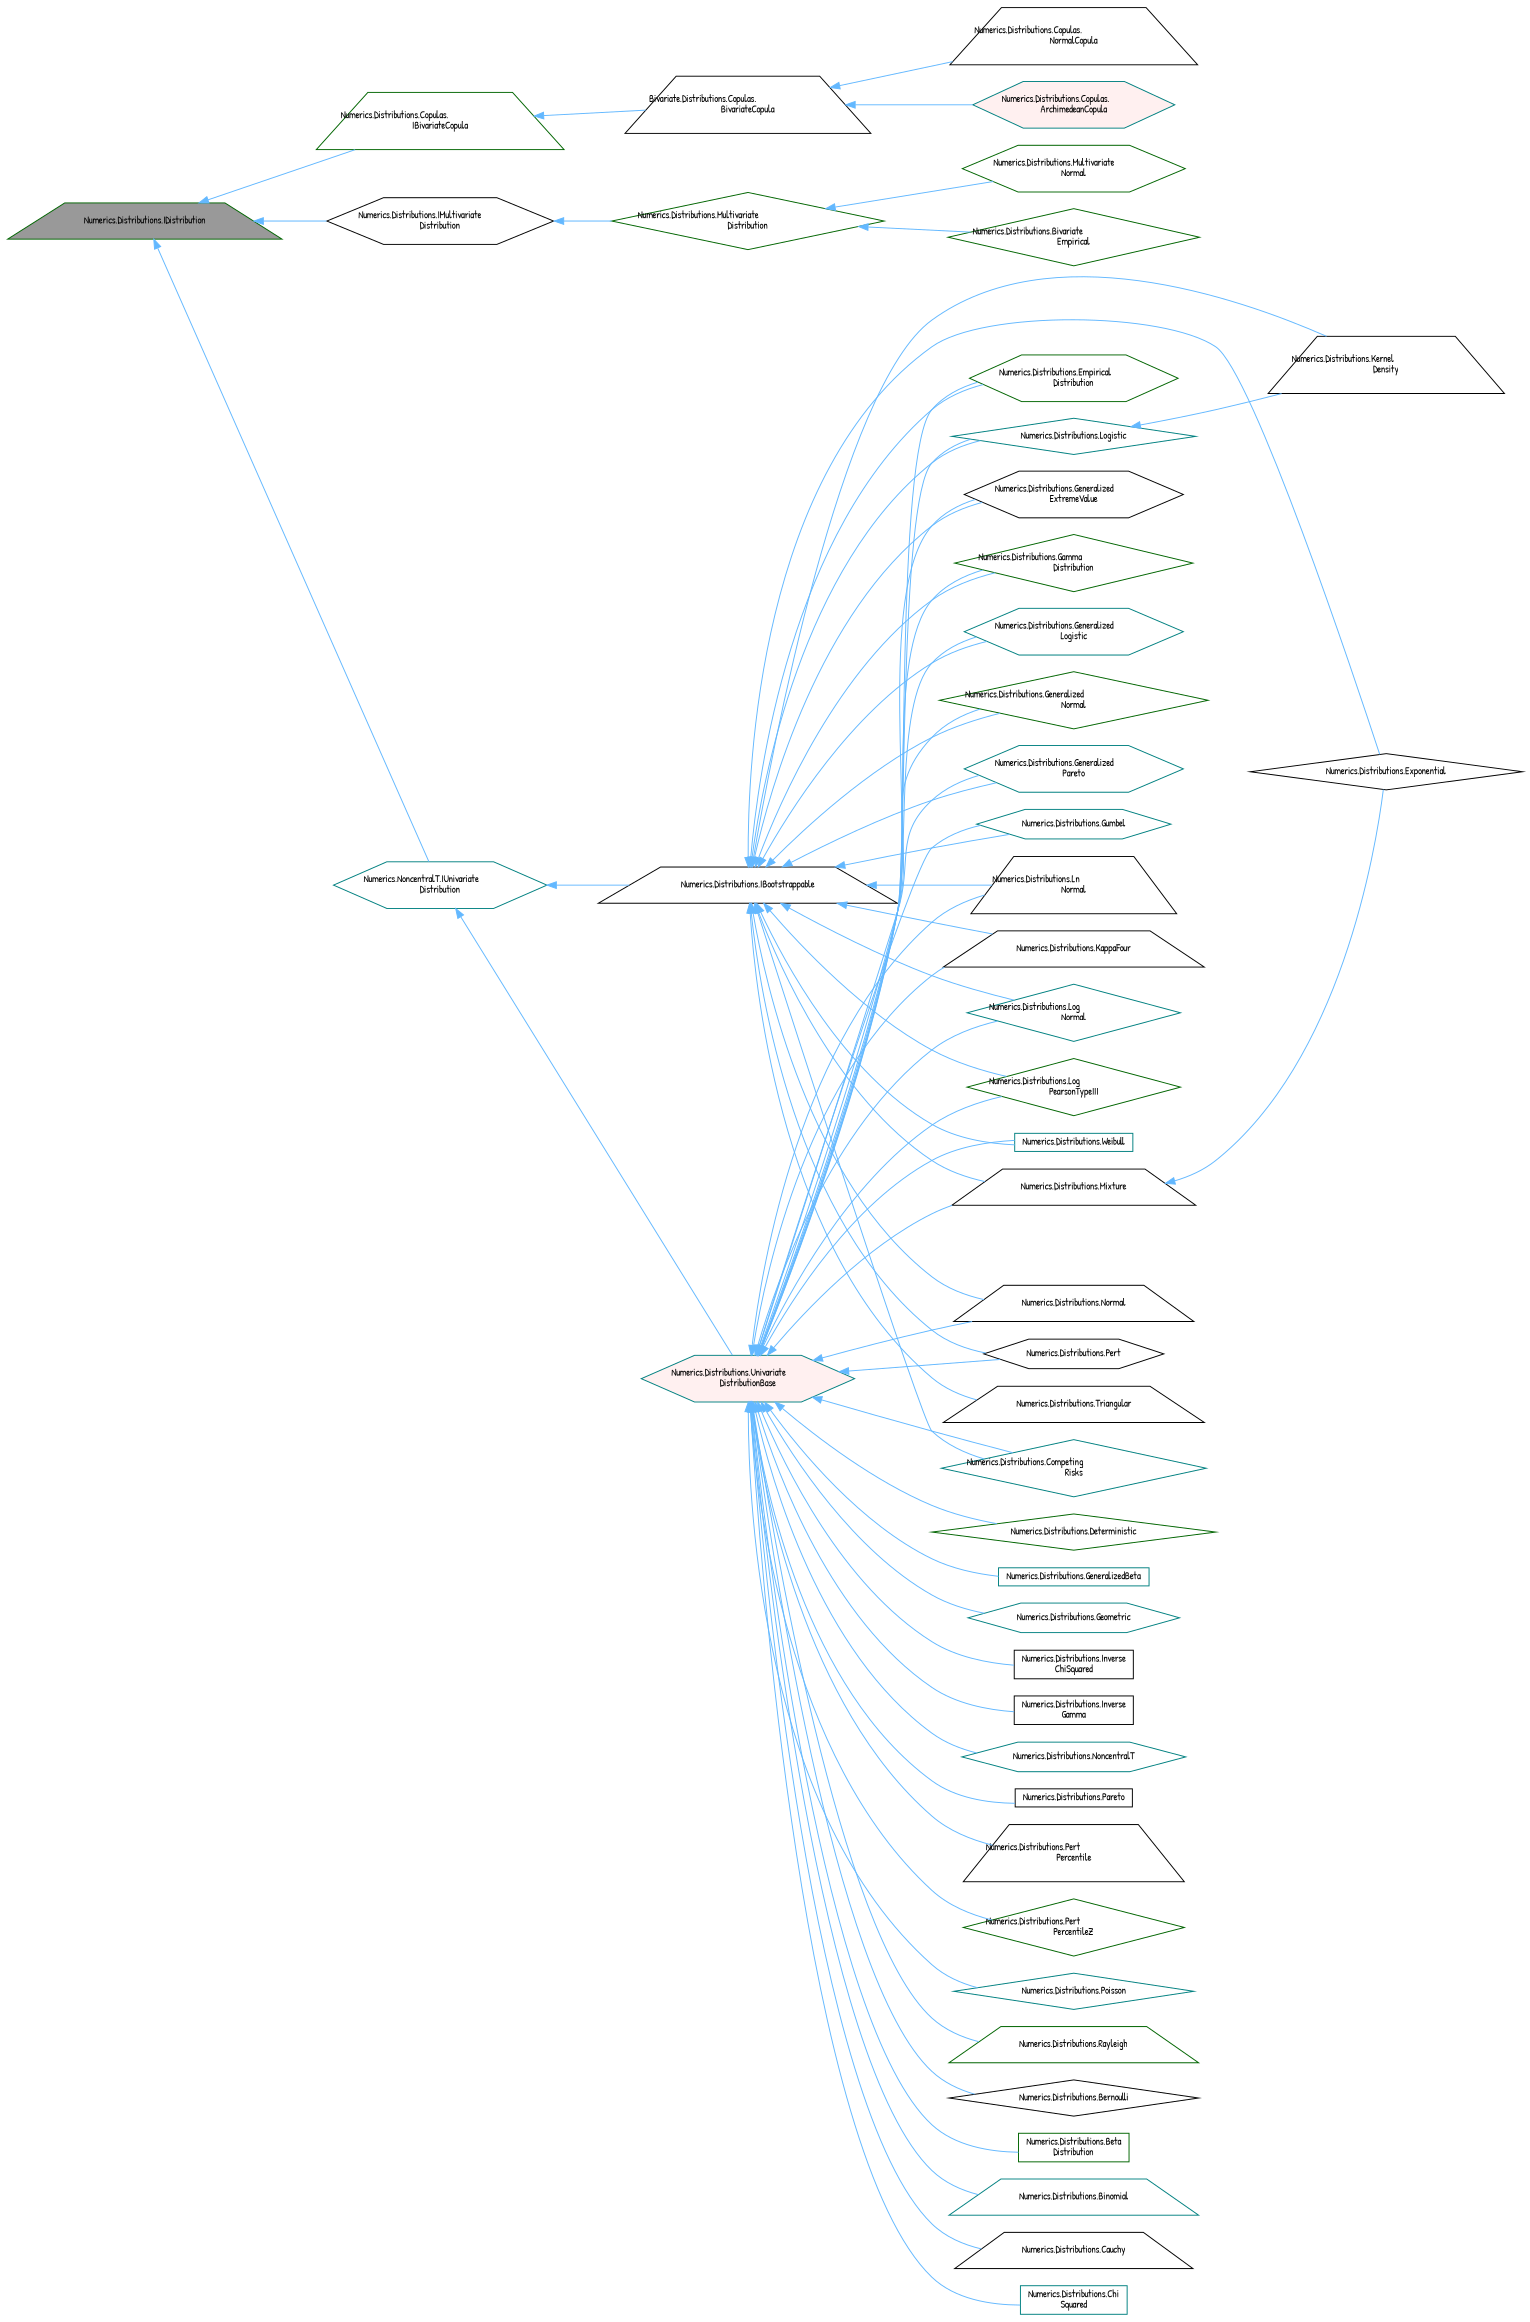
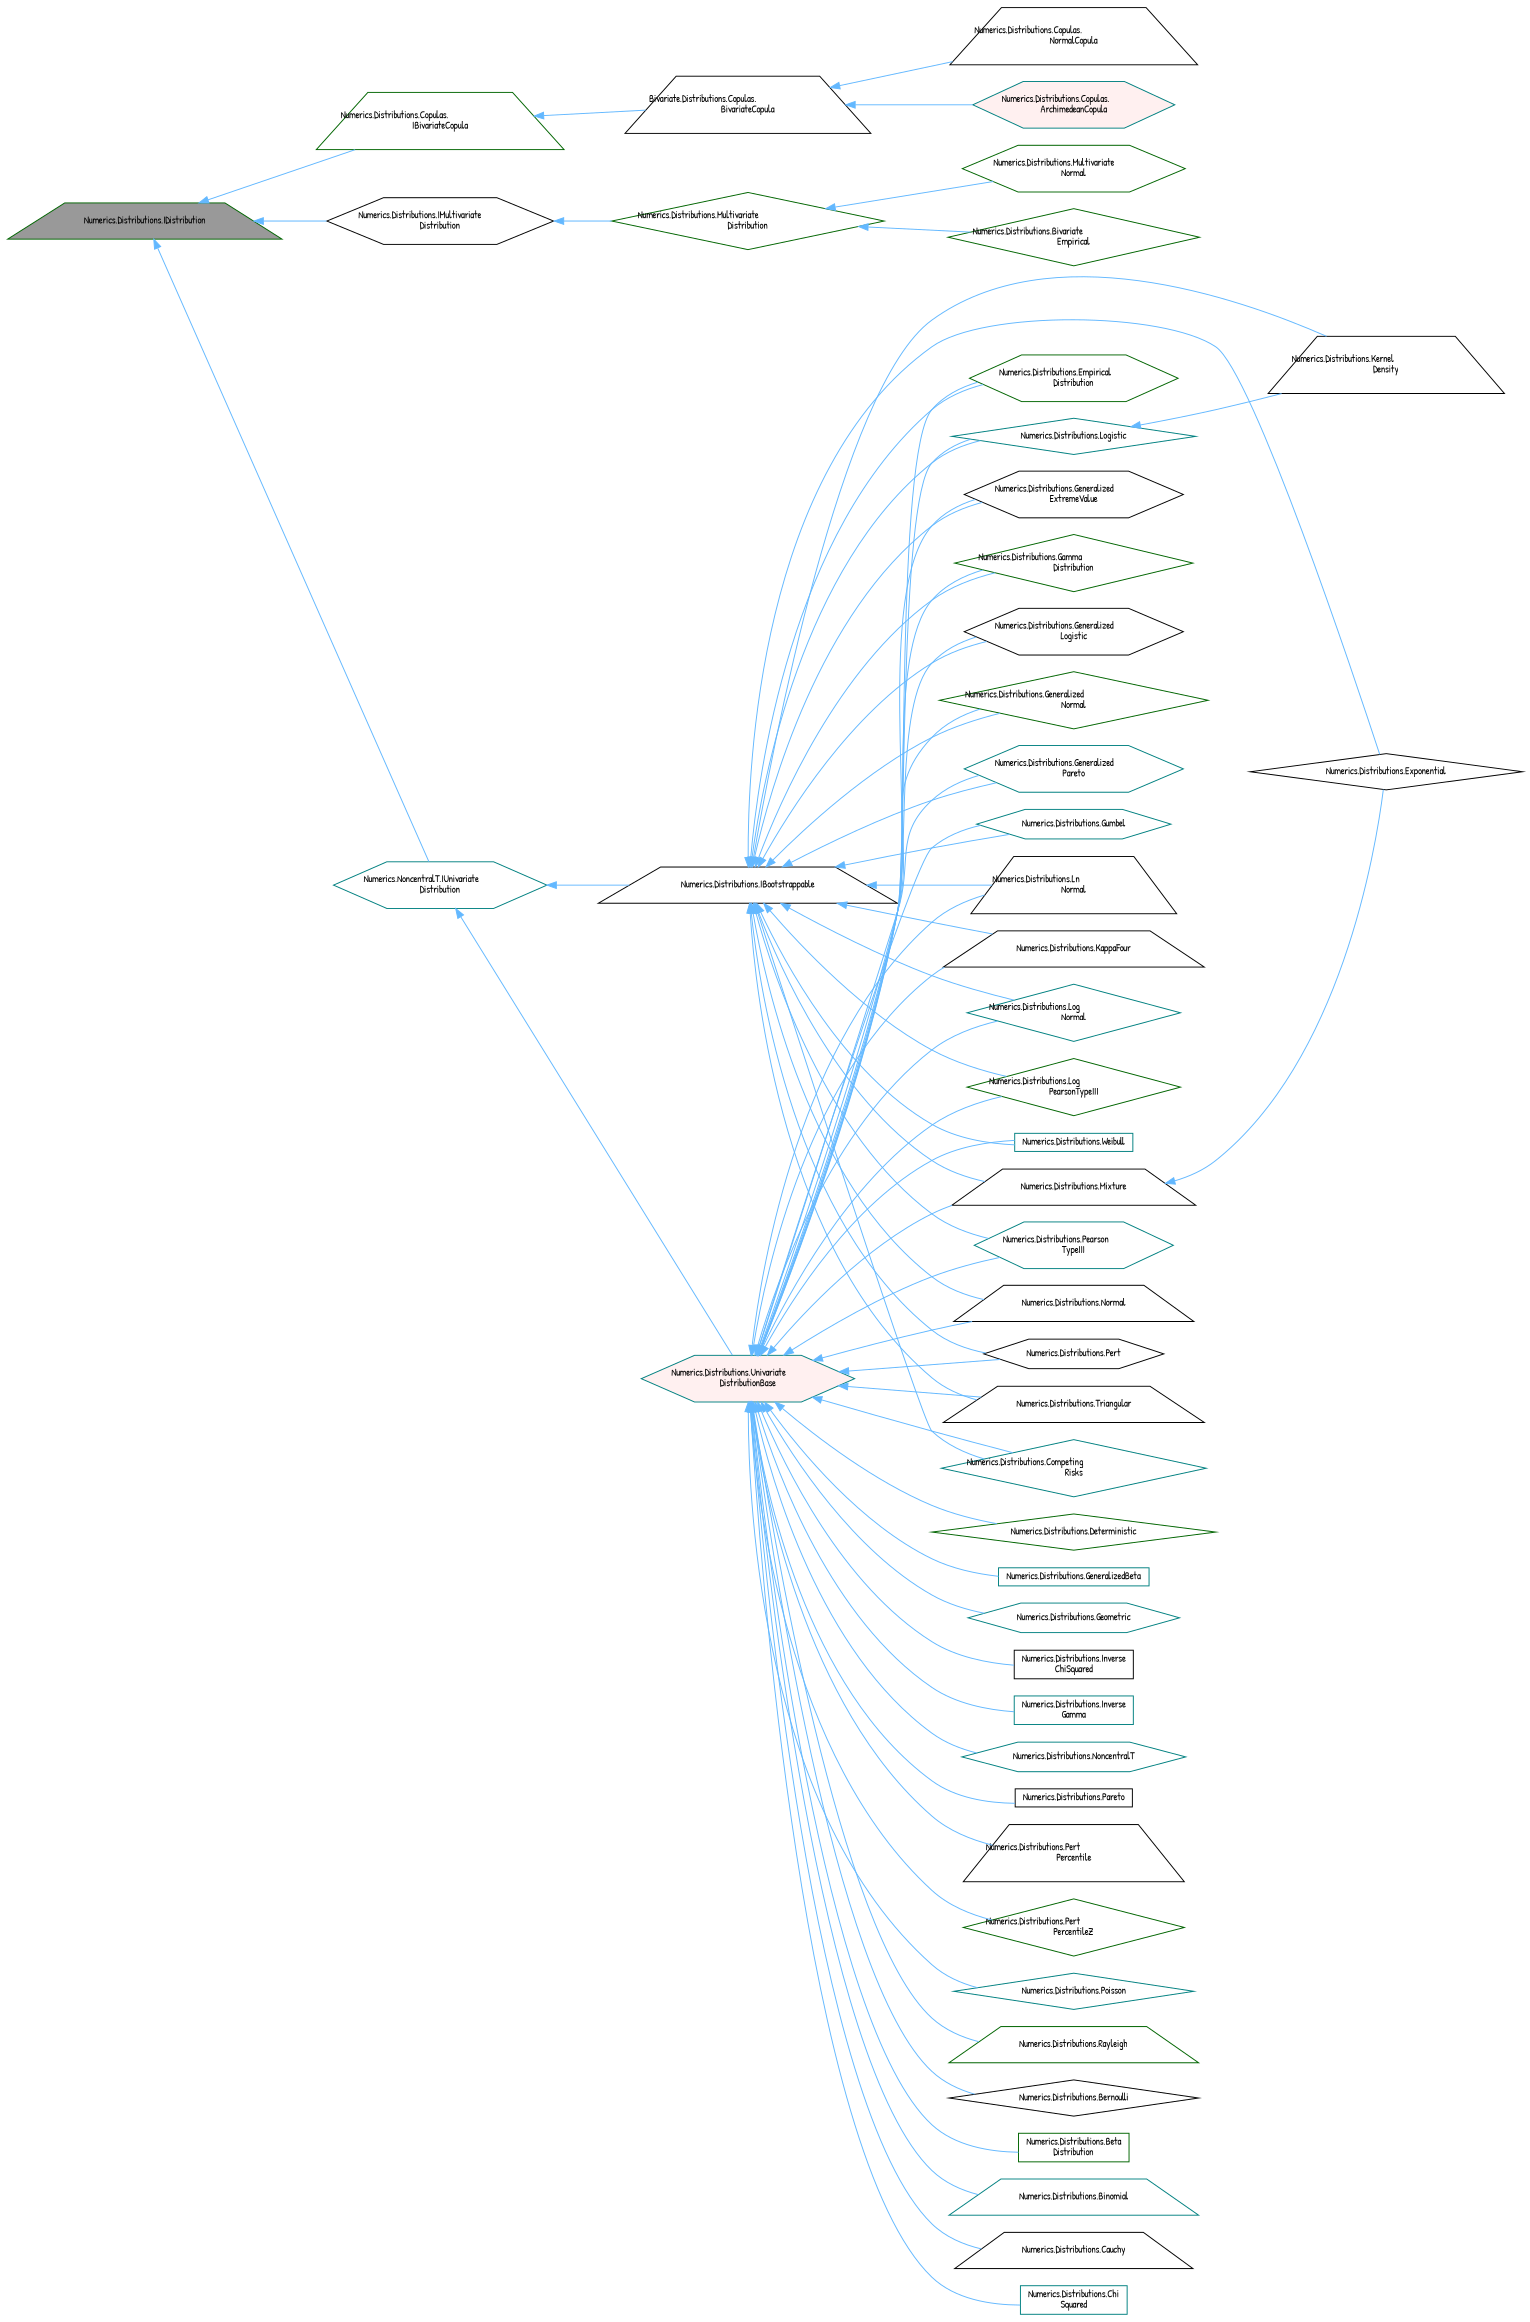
  digraph {
    fontname="Patrick Hand"
    rankdir=LR
    node [color=black fillcolor=white fontname="Patrick Hand" fontsize=10 shape=trapezium style=filled]
    edge [color=steelblue1 dir=back fontname="Patrick Hand" fontsize=10 labelfontname=Helvetica labelfontsize=10 style=solid]
    n1 [color=darkgreen fillcolor=grey60 fontcolor=black height=0.2 label="Numerics.Distributions.IDistribution" width=0.4]
    n2 [color=darkgreen height=0.2 label="Numerics.Distributions.Copulas.\lIBivariateCopula" width=0.4]
    n3 [height=0.2 label="Numerics.Distributions.IMultivariate\lDistribution" shape=hexagon width=0.4]
    n4 [color=teal height=0.2 label="Numerics.NoncentralT.IUnivariate\lDistribution" shape=hexagon width=0.4]
    n5 [height=0.2 label="Bivariate.Distributions.Copulas.\lBivariateCopula" width=0.4]
    n6 [color=darkgreen height=0.2 label="Numerics.Distributions.Multivariate\lDistribution" shape=diamond width=0.4]
    n7 [height=0.2 label="Numerics.Distributions.IBootstrappable" width=0.4]
    n8 [color=teal fillcolor="#FFF0F0" height=0.2 label="Numerics.Distributions.Univariate\lDistributionBase" shape=hexagon width=0.4]
    n9 [color=teal fillcolor="#FFF0F0" height=0.2 label="Numerics.Distributions.Copulas.\lArchimedeanCopula" shape=hexagon width=0.4]
    n10 [height=0.2 label="Numerics.Distributions.Copulas.\lNormalCopula" width=0.4]
    n11 [color=darkgreen height=0.2 label="Numerics.Distributions.Bivariate\lEmpirical" shape=diamond width=0.4]
    n12 [color=darkgreen height=0.2 label="Numerics.Distributions.Multivariate\lNormal" shape=hexagon width=0.4]
    n13 [color=teal height=0.2 label="Numerics.Distributions.Competing\lRisks" shape=diamond width=0.4]
    n14 [color=darkgreen height=0.2 label="Numerics.Distributions.Empirical\lDistribution" shape=hexagon width=0.4]
    n15 [height=0.2 label="Numerics.Distributions.Exponential" shape=diamond width=0.4]
    n16 [color=darkgreen height=0.2 label="Numerics.Distributions.Gamma\lDistribution" shape=diamond width=0.4]
    n17 [height=0.2 label="Numerics.Distributions.Generalized\lExtremeValue" shape=hexagon width=0.4]
-   n18 [color=teal height=0.2 label="Numerics.Distributions.Generalized\lLogistic" shape=hexagon width=0.4]
+   n18 [height=0.2 label="Numerics.Distributions.Generalized\lLogistic" shape=hexagon width=0.4]
    n19 [color=darkgreen height=0.2 label="Numerics.Distributions.Generalized\lNormal" shape=diamond width=0.4]
    n20 [color=teal height=0.2 label="Numerics.Distributions.Generalized\lPareto" shape=hexagon width=0.4]
    n21 [color=teal height=0.2 label="Numerics.Distributions.Gumbel" shape=hexagon width=0.4]
    n22 [height=0.2 label="Numerics.Distributions.KappaFour" width=0.4]
    n23 [height=0.2 label="Numerics.Distributions.Kernel\lDensity" width=0.4]
    n24 [height=0.2 label="Numerics.Distributions.Ln\lNormal" width=0.4]
    n25 [color=teal height=0.2 label="Numerics.Distributions.Log\lNormal" shape=diamond width=0.4]
    n26 [color=darkgreen height=0.2 label="Numerics.Distributions.Log\lPearsonTypeIII" shape=diamond width=0.4]
    n27 [color=teal height=0.2 label="Numerics.Distributions.Logistic" shape=diamond width=0.4]
    n28 [height=0.2 label="Numerics.Distributions.Mixture" width=0.4]
    n29 [height=0.2 label="Numerics.Distributions.Normal" width=0.4]
+   n30 [color=teal height=0.2 label="Numerics.Distributions.Pearson\lTypeIII" shape=hexagon width=0.4]
    n31 [height=0.2 label="Numerics.Distributions.Pert" shape=hexagon width=0.4]
    n32 [height=0.2 label="Numerics.Distributions.Triangular" width=0.4]
    n33 [color=teal height=0.2 label="Numerics.Distributions.Weibull" shape=box width=0.4]
    n34 [height=0.2 label="Numerics.Distributions.Bernoulli" shape=diamond width=0.4]
    n35 [color=darkgreen height=0.2 label="Numerics.Distributions.Beta\lDistribution" shape=box width=0.4]
    n36 [color=teal height=0.2 label="Numerics.Distributions.Binomial" width=0.4]
    n37 [height=0.2 label="Numerics.Distributions.Cauchy" width=0.4]
    n38 [color=teal height=0.2 label="Numerics.Distributions.Chi\lSquared" shape=box width=0.4]
    n39 [color=darkgreen height=0.2 label="Numerics.Distributions.Deterministic" shape=diamond width=0.4]
    n40 [color=teal height=0.2 label="Numerics.Distributions.GeneralizedBeta" shape=box width=0.4]
    n41 [color=teal height=0.2 label="Numerics.Distributions.Geometric" shape=hexagon width=0.4]
    n42 [height=0.2 label="Numerics.Distributions.Inverse\lChiSquared" shape=box width=0.4]
-   n43 [height=0.2 label="Numerics.Distributions.Inverse\lGamma" shape=box width=0.4]
+   n43 [color=teal height=0.2 label="Numerics.Distributions.Inverse\lGamma" shape=box width=0.4]
    n44 [color=teal height=0.2 label="Numerics.Distributions.NoncentralT" shape=hexagon width=0.4]
    n45 [height=0.2 label="Numerics.Distributions.Pareto" shape=box width=0.4]
    n46 [height=0.2 label="Numerics.Distributions.Pert\lPercentile" width=0.4]
    n47 [color=darkgreen height=0.2 label="Numerics.Distributions.Pert\lPercentileZ" shape=diamond width=0.4]
    n48 [color=teal height=0.2 label="Numerics.Distributions.Poisson" shape=diamond width=0.4]
    n49 [color=darkgreen height=0.2 label="Numerics.Distributions.Rayleigh" width=0.4]
    n1 -> n2
    n1 -> n3
    n1 -> n4
    n2 -> n5
    n3 -> n6
    n4 -> n7
    n4 -> n8
    n5 -> n9
    n5 -> n10
    n6 -> n11
    n6 -> n12
    n7 -> n13
    n7 -> n14
    n7 -> n15
    n7 -> n16
    n7 -> n17
    n7 -> n18
    n7 -> n19
    n7 -> n20
    n7 -> n21
    n7 -> n22
    n7 -> n23
    n7 -> n24
    n7 -> n25
    n7 -> n26
    n7 -> n27
    n7 -> n28
    n7 -> n29
+   n7 -> n30
    n7 -> n31
    n7 -> n32
    n7 -> n33
    n8 -> n13
    n8 -> n14
    n8 -> n16
    n8 -> n17
    n8 -> n18
    n8 -> n19
    n8 -> n20
    n8 -> n21
    n8 -> n22
    n8 -> n24
    n8 -> n25
    n8 -> n26
    n8 -> n27
    n8 -> n28
    n8 -> n29
+   n8 -> n30
    n8 -> n31
+   n8 -> n32
    n8 -> n33
    n8 -> n34
    n8 -> n35
    n8 -> n36
    n8 -> n37
    n8 -> n38
    n8 -> n39
    n8 -> n40
    n8 -> n41
    n8 -> n42
    n8 -> n43
    n8 -> n44
    n8 -> n45
    n8 -> n46
    n8 -> n47
    n8 -> n48
    n8 -> n49
    n27 -> n23
    n28 -> n15
  }
